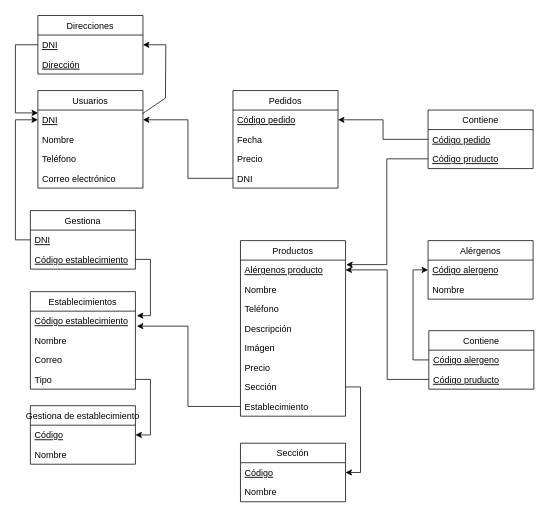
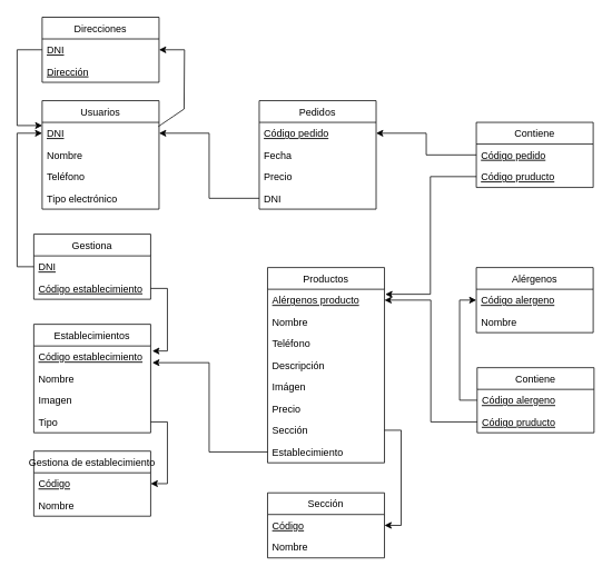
  <mxCell id="0" />
  <mxCell id="1" parent="0" />
  <mxCell id="2" value="Usuarios" style="swimlane;fontStyle=0;childLayout=stackLayout;horizontal=1;startSize=26;fillColor=none;horizontalStack=0;resizeParent=1;resizeParentMax=0;resizeLast=0;collapsible=1;marginBottom=0;" vertex="1" parent="1"><mxGeometry x="50" y="120" width="140" height="130" as="geometry" /></mxCell>
  <mxCell id="3" value="DNI" style="text;strokeColor=none;fillColor=none;align=left;verticalAlign=top;spacingLeft=4;spacingRight=4;overflow=hidden;rotatable=0;points=[[0,0.5],[1,0.5]];portConstraint=eastwest;fontStyle=4" vertex="1" parent="2"><mxGeometry y="26" width="140" height="26" as="geometry" /></mxCell>
  <mxCell id="4" value="Nombre" style="text;strokeColor=none;fillColor=none;align=left;verticalAlign=top;spacingLeft=4;spacingRight=4;overflow=hidden;rotatable=0;points=[[0,0.5],[1,0.5]];portConstraint=eastwest;" vertex="1" parent="2"><mxGeometry y="52" width="140" height="26" as="geometry" /></mxCell>
  <mxCell id="5" value="Teléfono" style="text;strokeColor=none;fillColor=none;align=left;verticalAlign=top;spacingLeft=4;spacingRight=4;overflow=hidden;rotatable=0;points=[[0,0.5],[1,0.5]];portConstraint=eastwest;" vertex="1" parent="2"><mxGeometry y="78" width="140" height="26" as="geometry" /></mxCell>
- <mxCell id="6" value="Correo electrónico" style="text;strokeColor=none;fillColor=none;align=left;verticalAlign=top;spacingLeft=4;spacingRight=4;overflow=hidden;rotatable=0;points=[[0,0.5],[1,0.5]];portConstraint=eastwest;" vertex="1" parent="2"><mxGeometry y="104" width="140" height="26" as="geometry" /></mxCell>
+ <mxCell id="6" value="Tipo electrónico" style="text;strokeColor=none;fillColor=none;align=left;verticalAlign=top;spacingLeft=4;spacingRight=4;overflow=hidden;rotatable=0;points=[[0,0.5],[1,0.5]];portConstraint=eastwest;" vertex="1" parent="2"><mxGeometry y="104" width="140" height="26" as="geometry" /></mxCell>
  <mxCell id="7" value="Pedidos" style="swimlane;fontStyle=0;childLayout=stackLayout;horizontal=1;startSize=26;fillColor=none;horizontalStack=0;resizeParent=1;resizeParentMax=0;resizeLast=0;collapsible=1;marginBottom=0;" vertex="1" parent="1"><mxGeometry x="310" y="120" width="140" height="130" as="geometry" /></mxCell>
  <mxCell id="8" value="Código pedido" style="text;strokeColor=none;fillColor=none;align=left;verticalAlign=top;spacingLeft=4;spacingRight=4;overflow=hidden;rotatable=0;points=[[0,0.5],[1,0.5]];portConstraint=eastwest;fontStyle=4" vertex="1" parent="7"><mxGeometry y="26" width="140" height="26" as="geometry" /></mxCell>
  <mxCell id="9" value="Fecha" style="text;strokeColor=none;fillColor=none;align=left;verticalAlign=top;spacingLeft=4;spacingRight=4;overflow=hidden;rotatable=0;points=[[0,0.5],[1,0.5]];portConstraint=eastwest;" vertex="1" parent="7"><mxGeometry y="52" width="140" height="26" as="geometry" /></mxCell>
  <mxCell id="10" value="Precio" style="text;strokeColor=none;fillColor=none;align=left;verticalAlign=top;spacingLeft=4;spacingRight=4;overflow=hidden;rotatable=0;points=[[0,0.5],[1,0.5]];portConstraint=eastwest;" vertex="1" parent="7"><mxGeometry y="78" width="140" height="26" as="geometry" /></mxCell>
  <mxCell id="11" value="DNI " style="text;strokeColor=none;fillColor=none;align=left;verticalAlign=top;spacingLeft=4;spacingRight=4;overflow=hidden;rotatable=0;points=[[0,0.5],[1,0.5]];portConstraint=eastwest;" vertex="1" parent="7"><mxGeometry y="104" width="140" height="26" as="geometry" /></mxCell>
  <mxCell id="12" style="edgeStyle=orthogonalEdgeStyle;rounded=0;orthogonalLoop=1;jettySize=auto;html=1;exitX=0;exitY=0.5;exitDx=0;exitDy=0;entryX=1;entryY=0.5;entryDx=0;entryDy=0;" edge="1" parent="1" source="11" target="3"><mxGeometry relative="1" as="geometry"><mxPoint x="250" y="160" as="targetPoint" /></mxGeometry></mxCell>
  <mxCell id="13" value="Establecimientos" style="swimlane;fontStyle=0;childLayout=stackLayout;horizontal=1;startSize=26;fillColor=none;horizontalStack=0;resizeParent=1;resizeParentMax=0;resizeLast=0;collapsible=1;marginBottom=0;" vertex="1" parent="1"><mxGeometry x="40" y="388" width="140" height="130" as="geometry" /></mxCell>
  <mxCell id="14" value="Código establecimiento" style="text;strokeColor=none;fillColor=none;align=left;verticalAlign=top;spacingLeft=4;spacingRight=4;overflow=hidden;rotatable=0;points=[[0,0.5],[1,0.5]];portConstraint=eastwest;fontStyle=4" vertex="1" parent="13"><mxGeometry y="26" width="140" height="26" as="geometry" /></mxCell>
  <mxCell id="15" value="Nombre" style="text;strokeColor=none;fillColor=none;align=left;verticalAlign=top;spacingLeft=4;spacingRight=4;overflow=hidden;rotatable=0;points=[[0,0.5],[1,0.5]];portConstraint=eastwest;" vertex="1" parent="13"><mxGeometry y="52" width="140" height="26" as="geometry" /></mxCell>
- <mxCell id="16" value="Correo" style="text;strokeColor=none;fillColor=none;align=left;verticalAlign=top;spacingLeft=4;spacingRight=4;overflow=hidden;rotatable=0;points=[[0,0.5],[1,0.5]];portConstraint=eastwest;" vertex="1" parent="13"><mxGeometry y="78" width="140" height="26" as="geometry" /></mxCell>
+ <mxCell id="16" value="Imagen" style="text;strokeColor=none;fillColor=none;align=left;verticalAlign=top;spacingLeft=4;spacingRight=4;overflow=hidden;rotatable=0;points=[[0,0.5],[1,0.5]];portConstraint=eastwest;" vertex="1" parent="13"><mxGeometry y="78" width="140" height="26" as="geometry" /></mxCell>
  <mxCell id="17" value="Tipo" style="text;strokeColor=none;fillColor=none;align=left;verticalAlign=top;spacingLeft=4;spacingRight=4;overflow=hidden;rotatable=0;points=[[0,0.5],[1,0.5]];portConstraint=eastwest;" vertex="1" parent="13"><mxGeometry y="104" width="140" height="26" as="geometry" /></mxCell>
  <mxCell id="18" value="Gestiona de establecimiento" style="swimlane;fontStyle=0;childLayout=stackLayout;horizontal=1;startSize=26;fillColor=none;horizontalStack=0;resizeParent=1;resizeParentMax=0;resizeLast=0;collapsible=1;marginBottom=0;" vertex="1" parent="1"><mxGeometry x="40" y="540" width="140" height="78" as="geometry" /></mxCell>
  <mxCell id="19" value="Código" style="text;strokeColor=none;fillColor=none;align=left;verticalAlign=top;spacingLeft=4;spacingRight=4;overflow=hidden;rotatable=0;points=[[0,0.5],[1,0.5]];portConstraint=eastwest;fontStyle=4" vertex="1" parent="18"><mxGeometry y="26" width="140" height="26" as="geometry" /></mxCell>
  <mxCell id="20" value="Nombre" style="text;strokeColor=none;fillColor=none;align=left;verticalAlign=top;spacingLeft=4;spacingRight=4;overflow=hidden;rotatable=0;points=[[0,0.5],[1,0.5]];portConstraint=eastwest;" vertex="1" parent="18"><mxGeometry y="52" width="140" height="26" as="geometry" /></mxCell>
  <mxCell id="21" style="edgeStyle=orthogonalEdgeStyle;rounded=0;orthogonalLoop=1;jettySize=auto;html=1;exitX=1;exitY=0.5;exitDx=0;exitDy=0;entryX=1;entryY=0.5;entryDx=0;entryDy=0;" edge="1" parent="1" source="17" target="19"><mxGeometry relative="1" as="geometry" /></mxCell>
  <mxCell id="22" value="Productos" style="swimlane;fontStyle=0;childLayout=stackLayout;horizontal=1;startSize=26;fillColor=none;horizontalStack=0;resizeParent=1;resizeParentMax=0;resizeLast=0;collapsible=1;marginBottom=0;" vertex="1" parent="1"><mxGeometry x="320" y="320" width="140" height="234" as="geometry" /></mxCell>
  <mxCell id="23" value="Alérgenos producto" style="text;strokeColor=none;fillColor=none;align=left;verticalAlign=top;spacingLeft=4;spacingRight=4;overflow=hidden;rotatable=0;points=[[0,0.5],[1,0.5]];portConstraint=eastwest;fontStyle=4" vertex="1" parent="22"><mxGeometry y="26" width="140" height="26" as="geometry" /></mxCell>
  <mxCell id="24" value="Nombre" style="text;strokeColor=none;fillColor=none;align=left;verticalAlign=top;spacingLeft=4;spacingRight=4;overflow=hidden;rotatable=0;points=[[0,0.5],[1,0.5]];portConstraint=eastwest;" vertex="1" parent="22"><mxGeometry y="52" width="140" height="26" as="geometry" /></mxCell>
  <mxCell id="25" value="Teléfono" style="text;strokeColor=none;fillColor=none;align=left;verticalAlign=top;spacingLeft=4;spacingRight=4;overflow=hidden;rotatable=0;points=[[0,0.5],[1,0.5]];portConstraint=eastwest;" vertex="1" parent="22"><mxGeometry y="78" width="140" height="26" as="geometry" /></mxCell>
  <mxCell id="26" value="Descripción" style="text;strokeColor=none;fillColor=none;align=left;verticalAlign=top;spacingLeft=4;spacingRight=4;overflow=hidden;rotatable=0;points=[[0,0.5],[1,0.5]];portConstraint=eastwest;" vertex="1" parent="22"><mxGeometry y="104" width="140" height="26" as="geometry" /></mxCell>
  <mxCell id="27" value="Imágen" style="text;strokeColor=none;fillColor=none;align=left;verticalAlign=top;spacingLeft=4;spacingRight=4;overflow=hidden;rotatable=0;points=[[0,0.5],[1,0.5]];portConstraint=eastwest;" vertex="1" parent="22"><mxGeometry y="130" width="140" height="26" as="geometry" /></mxCell>
  <mxCell id="28" value="Precio" style="text;strokeColor=none;fillColor=none;align=left;verticalAlign=top;spacingLeft=4;spacingRight=4;overflow=hidden;rotatable=0;points=[[0,0.5],[1,0.5]];portConstraint=eastwest;" vertex="1" parent="22"><mxGeometry y="156" width="140" height="26" as="geometry" /></mxCell>
  <mxCell id="29" value="Sección" style="text;strokeColor=none;fillColor=none;align=left;verticalAlign=top;spacingLeft=4;spacingRight=4;overflow=hidden;rotatable=0;points=[[0,0.5],[1,0.5]];portConstraint=eastwest;" vertex="1" parent="22"><mxGeometry y="182" width="140" height="26" as="geometry" /></mxCell>
  <mxCell id="30" value="Establecimiento" style="text;strokeColor=none;fillColor=none;align=left;verticalAlign=top;spacingLeft=4;spacingRight=4;overflow=hidden;rotatable=0;points=[[0,0.5],[1,0.5]];portConstraint=eastwest;" vertex="1" parent="22"><mxGeometry y="208" width="140" height="26" as="geometry" /></mxCell>
  <mxCell id="31" value="Sección" style="swimlane;fontStyle=0;childLayout=stackLayout;horizontal=1;startSize=26;fillColor=none;horizontalStack=0;resizeParent=1;resizeParentMax=0;resizeLast=0;collapsible=1;marginBottom=0;" vertex="1" parent="1"><mxGeometry x="320" y="590" width="140" height="78" as="geometry" /></mxCell>
  <mxCell id="32" value="Código" style="text;strokeColor=none;fillColor=none;align=left;verticalAlign=top;spacingLeft=4;spacingRight=4;overflow=hidden;rotatable=0;points=[[0,0.5],[1,0.5]];portConstraint=eastwest;fontStyle=4" vertex="1" parent="31"><mxGeometry y="26" width="140" height="26" as="geometry" /></mxCell>
  <mxCell id="33" value="Nombre" style="text;strokeColor=none;fillColor=none;align=left;verticalAlign=top;spacingLeft=4;spacingRight=4;overflow=hidden;rotatable=0;points=[[0,0.5],[1,0.5]];portConstraint=eastwest;" vertex="1" parent="31"><mxGeometry y="52" width="140" height="26" as="geometry" /></mxCell>
  <mxCell id="34" style="edgeStyle=orthogonalEdgeStyle;rounded=0;orthogonalLoop=1;jettySize=auto;html=1;exitX=1;exitY=0.5;exitDx=0;exitDy=0;entryX=1;entryY=0.5;entryDx=0;entryDy=0;" edge="1" parent="1" source="29" target="32"><mxGeometry relative="1" as="geometry" /></mxCell>
  <mxCell id="35" style="edgeStyle=orthogonalEdgeStyle;rounded=0;orthogonalLoop=1;jettySize=auto;html=1;exitX=0;exitY=0.5;exitDx=0;exitDy=0;entryX=1.014;entryY=0.769;entryDx=0;entryDy=0;entryPerimeter=0;" edge="1" parent="1" source="30" target="14"><mxGeometry relative="1" as="geometry"><mxPoint x="220" y="430" as="targetPoint" /></mxGeometry></mxCell>
  <mxCell id="36" value="Alérgenos" style="swimlane;fontStyle=0;childLayout=stackLayout;horizontal=1;startSize=26;fillColor=none;horizontalStack=0;resizeParent=1;resizeParentMax=0;resizeLast=0;collapsible=1;marginBottom=0;" vertex="1" parent="1"><mxGeometry x="570" y="320" width="140" height="78" as="geometry" /></mxCell>
  <mxCell id="37" value="Código alergeno" style="text;strokeColor=none;fillColor=none;align=left;verticalAlign=top;spacingLeft=4;spacingRight=4;overflow=hidden;rotatable=0;points=[[0,0.5],[1,0.5]];portConstraint=eastwest;fontStyle=4" vertex="1" parent="36"><mxGeometry y="26" width="140" height="26" as="geometry" /></mxCell>
  <mxCell id="38" value="Nombre" style="text;strokeColor=none;fillColor=none;align=left;verticalAlign=top;spacingLeft=4;spacingRight=4;overflow=hidden;rotatable=0;points=[[0,0.5],[1,0.5]];portConstraint=eastwest;" vertex="1" parent="36"><mxGeometry y="52" width="140" height="26" as="geometry" /></mxCell>
  <mxCell id="39" value="Contiene" style="swimlane;fontStyle=0;childLayout=stackLayout;horizontal=1;startSize=26;fillColor=none;horizontalStack=0;resizeParent=1;resizeParentMax=0;resizeLast=0;collapsible=1;marginBottom=0;" vertex="1" parent="1"><mxGeometry x="571" y="440" width="140" height="78" as="geometry" /></mxCell>
  <mxCell id="40" value="Código alergeno" style="text;strokeColor=none;fillColor=none;align=left;verticalAlign=top;spacingLeft=4;spacingRight=4;overflow=hidden;rotatable=0;points=[[0,0.5],[1,0.5]];portConstraint=eastwest;fontStyle=4" vertex="1" parent="39"><mxGeometry y="26" width="140" height="26" as="geometry" /></mxCell>
  <mxCell id="41" value="Código pruducto" style="text;strokeColor=none;fillColor=none;align=left;verticalAlign=top;spacingLeft=4;spacingRight=4;overflow=hidden;rotatable=0;points=[[0,0.5],[1,0.5]];portConstraint=eastwest;fontStyle=4" vertex="1" parent="39"><mxGeometry y="52" width="140" height="26" as="geometry" /></mxCell>
  <mxCell id="42" style="edgeStyle=orthogonalEdgeStyle;rounded=0;orthogonalLoop=1;jettySize=auto;html=1;exitX=0;exitY=0.5;exitDx=0;exitDy=0;entryX=0;entryY=0.5;entryDx=0;entryDy=0;" edge="1" parent="1" source="40" target="37"><mxGeometry relative="1" as="geometry" /></mxCell>
  <mxCell id="43" style="edgeStyle=orthogonalEdgeStyle;rounded=0;orthogonalLoop=1;jettySize=auto;html=1;exitX=0;exitY=0.5;exitDx=0;exitDy=0;" edge="1" parent="1" source="41" target="23"><mxGeometry relative="1" as="geometry" /></mxCell>
  <mxCell id="44" value="Contiene" style="swimlane;fontStyle=0;childLayout=stackLayout;horizontal=1;startSize=26;fillColor=none;horizontalStack=0;resizeParent=1;resizeParentMax=0;resizeLast=0;collapsible=1;marginBottom=0;" vertex="1" parent="1"><mxGeometry x="570" y="146" width="140" height="78" as="geometry" /></mxCell>
  <mxCell id="45" value="Código pedido" style="text;strokeColor=none;fillColor=none;align=left;verticalAlign=top;spacingLeft=4;spacingRight=4;overflow=hidden;rotatable=0;points=[[0,0.5],[1,0.5]];portConstraint=eastwest;fontStyle=4" vertex="1" parent="44"><mxGeometry y="26" width="140" height="26" as="geometry" /></mxCell>
  <mxCell id="46" value="Código pruducto" style="text;strokeColor=none;fillColor=none;align=left;verticalAlign=top;spacingLeft=4;spacingRight=4;overflow=hidden;rotatable=0;points=[[0,0.5],[1,0.5]];portConstraint=eastwest;fontStyle=4" vertex="1" parent="44"><mxGeometry y="52" width="140" height="26" as="geometry" /></mxCell>
  <mxCell id="47" style="edgeStyle=orthogonalEdgeStyle;rounded=0;orthogonalLoop=1;jettySize=auto;html=1;exitX=0;exitY=0.5;exitDx=0;exitDy=0;entryX=1;entryY=0.5;entryDx=0;entryDy=0;" edge="1" parent="1" source="45" target="8"><mxGeometry relative="1" as="geometry" /></mxCell>
  <mxCell id="48" style="edgeStyle=orthogonalEdgeStyle;rounded=0;orthogonalLoop=1;jettySize=auto;html=1;exitX=0;exitY=0.5;exitDx=0;exitDy=0;entryX=1.007;entryY=0.231;entryDx=0;entryDy=0;entryPerimeter=0;" edge="1" parent="1" source="46" target="23"><mxGeometry relative="1" as="geometry" /></mxCell>
  <mxCell id="49" value="Gestiona" style="swimlane;fontStyle=0;childLayout=stackLayout;horizontal=1;startSize=26;fillColor=none;horizontalStack=0;resizeParent=1;resizeParentMax=0;resizeLast=0;collapsible=1;marginBottom=0;" vertex="1" parent="1"><mxGeometry x="40" y="280" width="140" height="78" as="geometry" /></mxCell>
  <mxCell id="50" value="DNI" style="text;strokeColor=none;fillColor=none;align=left;verticalAlign=top;spacingLeft=4;spacingRight=4;overflow=hidden;rotatable=0;points=[[0,0.5],[1,0.5]];portConstraint=eastwest;fontStyle=4" vertex="1" parent="49"><mxGeometry y="26" width="140" height="26" as="geometry" /></mxCell>
  <mxCell id="51" value="Código establecimiento" style="text;strokeColor=none;fillColor=none;align=left;verticalAlign=top;spacingLeft=4;spacingRight=4;overflow=hidden;rotatable=0;points=[[0,0.5],[1,0.5]];portConstraint=eastwest;fontStyle=4" vertex="1" parent="49"><mxGeometry y="52" width="140" height="26" as="geometry" /></mxCell>
  <mxCell id="52" style="edgeStyle=orthogonalEdgeStyle;rounded=0;orthogonalLoop=1;jettySize=auto;html=1;exitX=1;exitY=0.5;exitDx=0;exitDy=0;entryX=1.014;entryY=0.231;entryDx=0;entryDy=0;entryPerimeter=0;" edge="1" parent="1" source="51" target="14"><mxGeometry relative="1" as="geometry"><mxPoint x="240" y="370" as="targetPoint" /></mxGeometry></mxCell>
  <mxCell id="53" style="edgeStyle=orthogonalEdgeStyle;rounded=0;orthogonalLoop=1;jettySize=auto;html=1;exitX=0;exitY=0.5;exitDx=0;exitDy=0;entryX=0;entryY=0.5;entryDx=0;entryDy=0;" edge="1" parent="1" source="50" target="3"><mxGeometry relative="1" as="geometry"><mxPoint x="20" y="150" as="targetPoint" /></mxGeometry></mxCell>
  <mxCell id="54" value="Direcciones" style="swimlane;fontStyle=0;childLayout=stackLayout;horizontal=1;startSize=26;fillColor=none;horizontalStack=0;resizeParent=1;resizeParentMax=0;resizeLast=0;collapsible=1;marginBottom=0;" vertex="1" parent="1"><mxGeometry x="50" y="20" width="140" height="78" as="geometry" /></mxCell>
  <mxCell id="55" value="DNI" style="text;strokeColor=none;fillColor=none;align=left;verticalAlign=top;spacingLeft=4;spacingRight=4;overflow=hidden;rotatable=0;points=[[0,0.5],[1,0.5]];portConstraint=eastwest;fontStyle=4" vertex="1" parent="54"><mxGeometry y="26" width="140" height="26" as="geometry" /></mxCell>
  <mxCell id="56" value="Dirección" style="text;strokeColor=none;fillColor=none;align=left;verticalAlign=top;spacingLeft=4;spacingRight=4;overflow=hidden;rotatable=0;points=[[0,0.5],[1,0.5]];portConstraint=eastwest;fontStyle=4" vertex="1" parent="54"><mxGeometry y="52" width="140" height="26" as="geometry" /></mxCell>
  <mxCell id="57" style="edgeStyle=orthogonalEdgeStyle;rounded=0;orthogonalLoop=1;jettySize=auto;html=1;exitX=0;exitY=0.5;exitDx=0;exitDy=0;entryX=0.001;entryY=0.145;entryDx=0;entryDy=0;entryPerimeter=0;" edge="1" parent="1" source="55" target="3"><mxGeometry relative="1" as="geometry"><Array as="points"><mxPoint x="20" y="59" /><mxPoint x="20" y="150" /></Array></mxGeometry></mxCell>
  <mxCell id="58" style="edgeStyle=orthogonalEdgeStyle;rounded=0;orthogonalLoop=1;jettySize=auto;html=1;entryX=1;entryY=0.5;entryDx=0;entryDy=0;" edge="1" parent="1" target="55"><mxGeometry relative="1" as="geometry"><mxPoint x="220" y="130" as="sourcePoint" /></mxGeometry></mxCell>
  <mxCell id="59" value="" style="endArrow=none;html=1;rounded=0;curved=1;exitX=0.994;exitY=0.19;exitDx=0;exitDy=0;exitPerimeter=0;" edge="1" parent="1" source="3"><mxGeometry width="50" height="50" relative="1" as="geometry"><mxPoint x="170" y="340" as="sourcePoint" /><mxPoint x="220" y="130" as="targetPoint" /></mxGeometry></mxCell>
